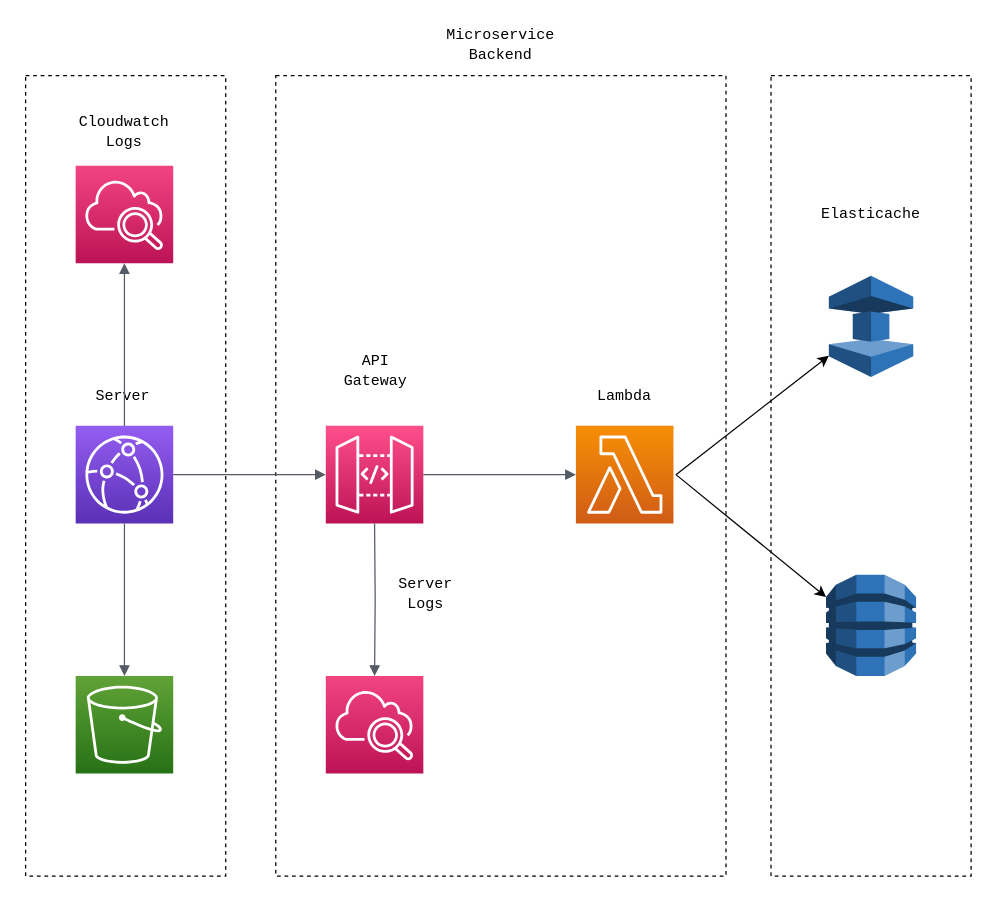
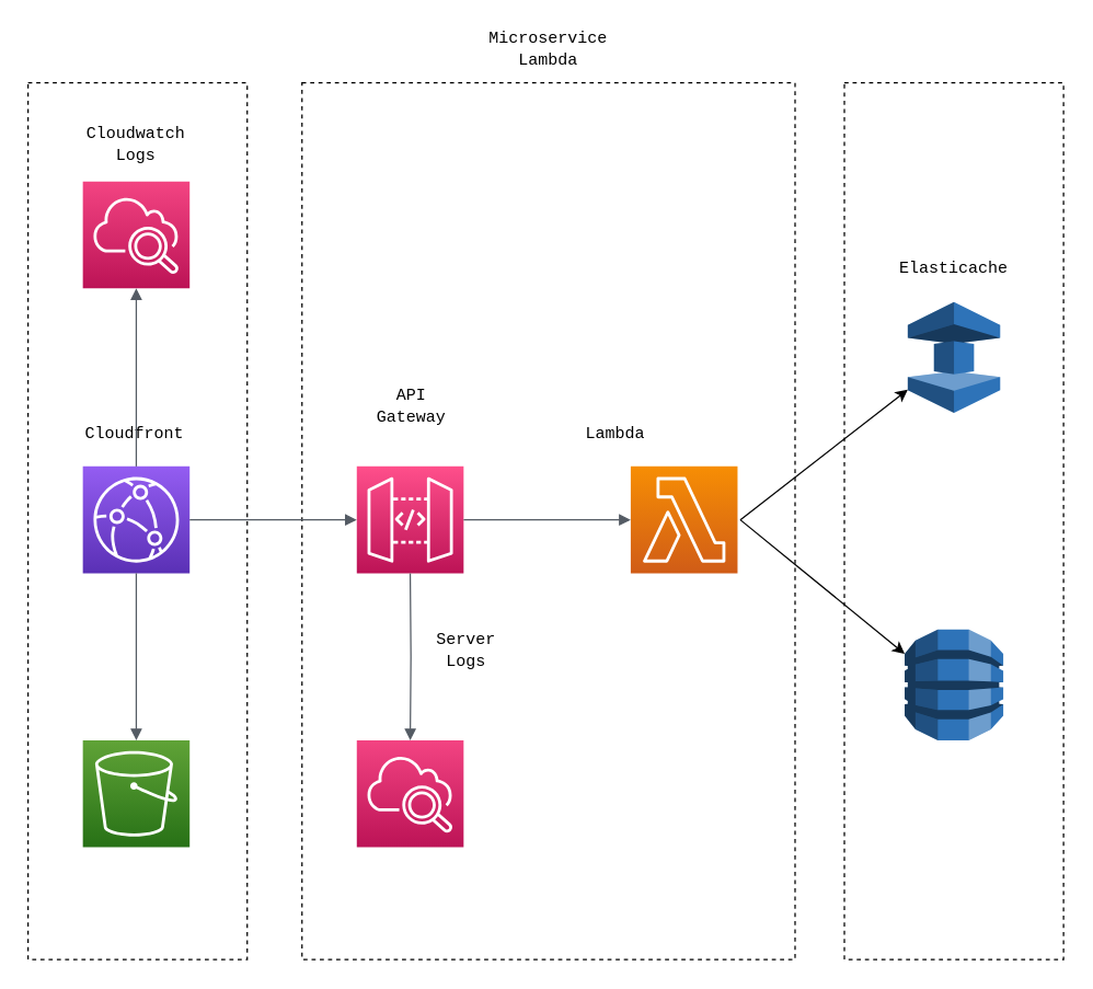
  <mxCell id="0" />
  <mxCell id="1" parent="0" />
  <mxCell id="2" value="" style="rounded=0;whiteSpace=wrap;html=1;fillColor=none;dashed=1;" vertex="1" parent="1"><mxGeometry x="220" y="60" width="360" height="640" as="geometry" /></mxCell>
  <mxCell id="3" value="" style="rounded=0;whiteSpace=wrap;html=1;fillColor=none;dashed=1;" vertex="1" parent="1"><mxGeometry x="20" y="60" width="160" height="640" as="geometry" /></mxCell>
  <mxCell id="4" value="" style="sketch=0;points=[[0,0,0],[0.25,0,0],[0.5,0,0],[0.75,0,0],[1,0,0],[0,1,0],[0.25,1,0],[0.5,1,0],[0.75,1,0],[1,1,0],[0,0.25,0],[0,0.5,0],[0,0.75,0],[1,0.25,0],[1,0.5,0],[1,0.75,0]];outlineConnect=0;fontColor=#232F3E;gradientColor=#FF4F8B;gradientDirection=north;fillColor=#BC1356;strokeColor=#ffffff;dashed=0;verticalLabelPosition=bottom;verticalAlign=top;align=center;html=1;fontSize=12;fontStyle=0;aspect=fixed;shape=mxgraph.aws4.resourceIcon;resIcon=mxgraph.aws4.api_gateway;" vertex="1" parent="1"><mxGeometry x="260" y="340" width="78" height="78" as="geometry" /></mxCell>
  <mxCell id="5" value="" style="sketch=0;points=[[0,0,0],[0.25,0,0],[0.5,0,0],[0.75,0,0],[1,0,0],[0,1,0],[0.25,1,0],[0.5,1,0],[0.75,1,0],[1,1,0],[0,0.25,0],[0,0.5,0],[0,0.75,0],[1,0.25,0],[1,0.5,0],[1,0.75,0]];outlineConnect=0;fontColor=#232F3E;gradientColor=#945DF2;gradientDirection=north;fillColor=#5A30B5;strokeColor=#ffffff;dashed=0;verticalLabelPosition=bottom;verticalAlign=top;align=center;html=1;fontSize=12;fontStyle=0;aspect=fixed;shape=mxgraph.aws4.resourceIcon;resIcon=mxgraph.aws4.cloudfront;" vertex="1" parent="1"><mxGeometry x="60" y="340" width="78" height="78" as="geometry" /></mxCell>
  <mxCell id="6" value="" style="sketch=0;points=[[0,0,0],[0.25,0,0],[0.5,0,0],[0.75,0,0],[1,0,0],[0,1,0],[0.25,1,0],[0.5,1,0],[0.75,1,0],[1,1,0],[0,0.25,0],[0,0.5,0],[0,0.75,0],[1,0.25,0],[1,0.5,0],[1,0.75,0]];outlineConnect=0;fontColor=#232F3E;gradientColor=#60A337;gradientDirection=north;fillColor=#277116;strokeColor=#ffffff;dashed=0;verticalLabelPosition=bottom;verticalAlign=top;align=center;html=1;fontSize=12;fontStyle=0;aspect=fixed;shape=mxgraph.aws4.resourceIcon;resIcon=mxgraph.aws4.s3;" vertex="1" parent="1"><mxGeometry x="60" y="540" width="78" height="78" as="geometry" /></mxCell>
  <mxCell id="7" value="" style="sketch=0;points=[[0,0,0],[0.25,0,0],[0.5,0,0],[0.75,0,0],[1,0,0],[0,1,0],[0.25,1,0],[0.5,1,0],[0.75,1,0],[1,1,0],[0,0.25,0],[0,0.5,0],[0,0.75,0],[1,0.25,0],[1,0.5,0],[1,0.75,0]];outlineConnect=0;fontColor=#232F3E;gradientColor=#F78E04;gradientDirection=north;fillColor=#D05C17;strokeColor=#ffffff;dashed=0;verticalLabelPosition=bottom;verticalAlign=top;align=center;html=1;fontSize=12;fontStyle=0;aspect=fixed;shape=mxgraph.aws4.resourceIcon;resIcon=mxgraph.aws4.lambda;" vertex="1" parent="1"><mxGeometry x="460" y="340" width="78" height="78" as="geometry" /></mxCell>
  <mxCell id="8" value="" style="outlineConnect=0;dashed=0;verticalLabelPosition=bottom;verticalAlign=top;align=center;html=1;shape=mxgraph.aws3.dynamo_db;fillColor=#2E73B8;gradientColor=none;" vertex="1" parent="1"><mxGeometry x="660" y="459" width="72" height="81" as="geometry" /></mxCell>
  <mxCell id="9" value="" style="outlineConnect=0;dashed=0;verticalLabelPosition=bottom;verticalAlign=top;align=center;html=1;shape=mxgraph.aws3.elasticache;fillColor=#2E73B8;gradientColor=none;" vertex="1" parent="1"><mxGeometry x="662.25" y="220" width="67.5" height="81" as="geometry" /></mxCell>
  <mxCell id="10" value="" style="edgeStyle=orthogonalEdgeStyle;html=1;endArrow=none;elbow=vertical;startArrow=block;startFill=1;strokeColor=#545B64;rounded=0;exitX=0;exitY=0.5;exitDx=0;exitDy=0;exitPerimeter=0;entryX=1;entryY=0.5;entryDx=0;entryDy=0;entryPerimeter=0;" edge="1" parent="1" source="4" target="5"><mxGeometry width="100" relative="1" as="geometry"><mxPoint x="272.11" y="430" as="sourcePoint" /><mxPoint x="150" y="430" as="targetPoint" /></mxGeometry></mxCell>
  <mxCell id="11" value="" style="edgeStyle=orthogonalEdgeStyle;html=1;endArrow=none;elbow=vertical;startArrow=block;startFill=1;strokeColor=#545B64;rounded=0;entryX=0.5;entryY=1;entryDx=0;entryDy=0;entryPerimeter=0;" edge="1" parent="1" source="6" target="5"><mxGeometry width="100" relative="1" as="geometry"><mxPoint x="270" y="389" as="sourcePoint" /><mxPoint x="148" y="389" as="targetPoint" /></mxGeometry></mxCell>
- <mxCell id="12" value="&lt;font face=&quot;Courier New&quot;&gt;Server&lt;br&gt;&lt;/font&gt;" style="text;html=1;strokeColor=none;fillColor=none;align=center;verticalAlign=middle;whiteSpace=wrap;rounded=0;" vertex="1" parent="1"><mxGeometry x="58" y="301" width="80" height="30" as="geometry" /></mxCell>
+ <mxCell id="12" value="&lt;font face=&quot;Courier New&quot;&gt;Cloudfront&lt;br&gt;&lt;/font&gt;" style="text;html=1;strokeColor=none;fillColor=none;align=center;verticalAlign=middle;whiteSpace=wrap;rounded=0;" vertex="1" parent="1"><mxGeometry x="58" y="301" width="80" height="30" as="geometry" /></mxCell>
  <mxCell id="13" value="" style="edgeStyle=orthogonalEdgeStyle;html=1;endArrow=none;elbow=vertical;startArrow=block;startFill=1;strokeColor=#545B64;rounded=0;exitX=0;exitY=0.5;exitDx=0;exitDy=0;exitPerimeter=0;entryX=1;entryY=0.5;entryDx=0;entryDy=0;entryPerimeter=0;" edge="1" parent="1" source="7" target="4"><mxGeometry width="100" relative="1" as="geometry"><mxPoint x="270" y="389" as="sourcePoint" /><mxPoint x="148" y="389" as="targetPoint" /></mxGeometry></mxCell>
  <mxCell id="14" value="&lt;font face=&quot;Courier New&quot;&gt;API Gateway&lt;br&gt;&lt;/font&gt;" style="text;html=1;strokeColor=none;fillColor=none;align=center;verticalAlign=middle;whiteSpace=wrap;rounded=0;" vertex="1" parent="1"><mxGeometry x="260" y="281" width="80" height="30" as="geometry" /></mxCell>
- <mxCell id="15" value="&lt;font face=&quot;Courier New&quot;&gt;Lambda&lt;br&gt;&lt;/font&gt;" style="text;html=1;strokeColor=none;fillColor=none;align=center;verticalAlign=middle;whiteSpace=wrap;rounded=0;" vertex="1" parent="1"><mxGeometry x="459" y="301" width="80" height="30" as="geometry" /></mxCell>
- <mxCell id="16" value="&lt;font face=&quot;Courier New&quot;&gt;Microservice Backend&lt;br&gt;&lt;/font&gt;" style="text;html=1;strokeColor=none;fillColor=none;align=center;verticalAlign=middle;whiteSpace=wrap;rounded=0;" vertex="1" parent="1"><mxGeometry x="360" y="20" width="80" height="30" as="geometry" /></mxCell>
+ <mxCell id="15" value="&lt;font face=&quot;Courier New&quot;&gt;Lambda&lt;br&gt;&lt;/font&gt;" style="text;html=1;strokeColor=none;fillColor=none;align=center;verticalAlign=middle;whiteSpace=wrap;rounded=0;" vertex="1" parent="1"><mxGeometry x="409" y="301" width="80" height="30" as="geometry" /></mxCell>
+ <mxCell id="16" value="&lt;font face=&quot;Courier New&quot;&gt;Microservice Lambda&lt;br&gt;&lt;/font&gt;" style="text;html=1;strokeColor=none;fillColor=none;align=center;verticalAlign=middle;whiteSpace=wrap;rounded=0;" vertex="1" parent="1"><mxGeometry x="360" y="20" width="80" height="30" as="geometry" /></mxCell>
  <mxCell id="17" value="" style="endArrow=classic;html=1;rounded=0;entryX=0;entryY=0.79;entryDx=0;entryDy=0;entryPerimeter=0;exitX=1;exitY=0.5;exitDx=0;exitDy=0;" edge="1" parent="1" target="9"><mxGeometry width="50" height="50" relative="1" as="geometry"><mxPoint x="540" y="379" as="sourcePoint" /><mxPoint x="210" y="410" as="targetPoint" /></mxGeometry></mxCell>
  <mxCell id="18" value="" style="endArrow=classic;html=1;rounded=0;entryX=0;entryY=0.22;entryDx=0;entryDy=0;entryPerimeter=0;exitX=1;exitY=0.5;exitDx=0;exitDy=0;" edge="1" parent="1" target="8"><mxGeometry width="50" height="50" relative="1" as="geometry"><mxPoint x="540" y="379" as="sourcePoint" /><mxPoint x="672.25" y="293.99" as="targetPoint" /></mxGeometry></mxCell>
  <mxCell id="19" value="" style="rounded=0;whiteSpace=wrap;html=1;fillColor=none;dashed=1;" vertex="1" parent="1"><mxGeometry x="616" y="60" width="160" height="640" as="geometry" /></mxCell>
- <mxCell id="20" value="&lt;font face=&quot;Courier New&quot;&gt;Elasticache&lt;br&gt;&lt;/font&gt;" style="text;html=1;strokeColor=none;fillColor=none;align=center;verticalAlign=middle;whiteSpace=wrap;rounded=0;" vertex="1" parent="1"><mxGeometry x="656" y="155" width="80" height="30" as="geometry" /></mxCell>
+ <mxCell id="20" value="&lt;font face=&quot;Courier New&quot;&gt;Elasticache&lt;br&gt;&lt;/font&gt;" style="text;html=1;strokeColor=none;fillColor=none;align=center;verticalAlign=middle;whiteSpace=wrap;rounded=0;" vertex="1" parent="1"><mxGeometry x="656" width="80" height="30" as="geometry" y="180" /></mxCell>
  <mxCell id="21" value="" style="sketch=0;points=[[0,0,0],[0.25,0,0],[0.5,0,0],[0.75,0,0],[1,0,0],[0,1,0],[0.25,1,0],[0.5,1,0],[0.75,1,0],[1,1,0],[0,0.25,0],[0,0.5,0],[0,0.75,0],[1,0.25,0],[1,0.5,0],[1,0.75,0]];points=[[0,0,0],[0.25,0,0],[0.5,0,0],[0.75,0,0],[1,0,0],[0,1,0],[0.25,1,0],[0.5,1,0],[0.75,1,0],[1,1,0],[0,0.25,0],[0,0.5,0],[0,0.75,0],[1,0.25,0],[1,0.5,0],[1,0.75,0]];outlineConnect=0;fontColor=#232F3E;gradientColor=#F34482;gradientDirection=north;fillColor=#BC1356;strokeColor=#ffffff;dashed=0;verticalLabelPosition=bottom;verticalAlign=top;align=center;html=1;fontSize=12;fontStyle=0;aspect=fixed;shape=mxgraph.aws4.resourceIcon;resIcon=mxgraph.aws4.cloudwatch_2;" vertex="1" parent="1"><mxGeometry x="260" y="540" width="78" height="78" as="geometry" /></mxCell>
  <mxCell id="22" value="" style="sketch=0;points=[[0,0,0],[0.25,0,0],[0.5,0,0],[0.75,0,0],[1,0,0],[0,1,0],[0.25,1,0],[0.5,1,0],[0.75,1,0],[1,1,0],[0,0.25,0],[0,0.5,0],[0,0.75,0],[1,0.25,0],[1,0.5,0],[1,0.75,0]];points=[[0,0,0],[0.25,0,0],[0.5,0,0],[0.75,0,0],[1,0,0],[0,1,0],[0.25,1,0],[0.5,1,0],[0.75,1,0],[1,1,0],[0,0.25,0],[0,0.5,0],[0,0.75,0],[1,0.25,0],[1,0.5,0],[1,0.75,0]];outlineConnect=0;fontColor=#232F3E;gradientColor=#F34482;gradientDirection=north;fillColor=#BC1356;strokeColor=#ffffff;dashed=0;verticalLabelPosition=bottom;verticalAlign=top;align=center;html=1;fontSize=12;fontStyle=0;aspect=fixed;shape=mxgraph.aws4.resourceIcon;resIcon=mxgraph.aws4.cloudwatch_2;" vertex="1" parent="1"><mxGeometry x="60" y="132" width="78" height="78" as="geometry" /></mxCell>
  <mxCell id="23" value="" style="edgeStyle=orthogonalEdgeStyle;html=1;endArrow=none;elbow=vertical;startArrow=block;startFill=1;strokeColor=#545B64;rounded=0;entryX=0.5;entryY=0;entryDx=0;entryDy=0;entryPerimeter=0;exitX=0.5;exitY=1;exitDx=0;exitDy=0;exitPerimeter=0;" edge="1" parent="1" source="22" target="5"><mxGeometry width="100" relative="1" as="geometry"><mxPoint x="109" y="550" as="sourcePoint" /><mxPoint x="109" y="428" as="targetPoint" /></mxGeometry></mxCell>
  <mxCell id="24" value="" style="edgeStyle=orthogonalEdgeStyle;html=1;endArrow=none;elbow=vertical;startArrow=block;startFill=1;strokeColor=#545B64;rounded=0;entryX=0.5;entryY=1;entryDx=0;entryDy=0;entryPerimeter=0;" edge="1" parent="1" target="4"><mxGeometry width="100" relative="1" as="geometry"><mxPoint x="299" y="540" as="sourcePoint" /><mxPoint x="109" y="428" as="targetPoint" /></mxGeometry></mxCell>
  <mxCell id="25" value="&lt;font face=&quot;Courier New&quot;&gt;Cloudwatch Logs&lt;br&gt;&lt;/font&gt;" style="text;html=1;strokeColor=none;fillColor=none;align=center;verticalAlign=middle;whiteSpace=wrap;rounded=0;" vertex="1" parent="1"><mxGeometry x="59" y="90" width="80" height="30" as="geometry" /></mxCell>
  <mxCell id="26" value="&lt;font face=&quot;Courier New&quot;&gt;Server Logs&lt;br&gt;&lt;/font&gt;" style="text;html=1;strokeColor=none;fillColor=none;align=center;verticalAlign=middle;whiteSpace=wrap;rounded=0;" vertex="1" parent="1"><mxGeometry x="300" y="459" width="80" height="30" as="geometry" /></mxCell>
